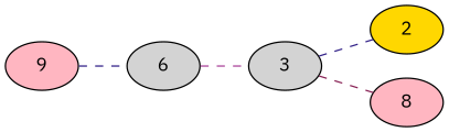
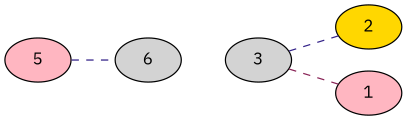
  graph {
    fontname="IBM Plex Sans"
    rankdir=LR
    node [fillcolor=lightgrey fontname="IBM Plex Sans" style=filled]
    edge [color="#332288" fontname="IBM Plex Sans" style=dashed]
    2 [fillcolor=gold]
    3
-   1 [fillcolor=lightpink label=8]
+   1 [fillcolor=lightpink]
    n4 [label=6]
-   5 [fillcolor=lightpink label=9]
+   5 [fillcolor=lightpink]
    3 -- 2
    3 -- 1 [color="#882255"]
-   n4 -- 3 [color="#AA4499"]
    5 -- n4
  }
